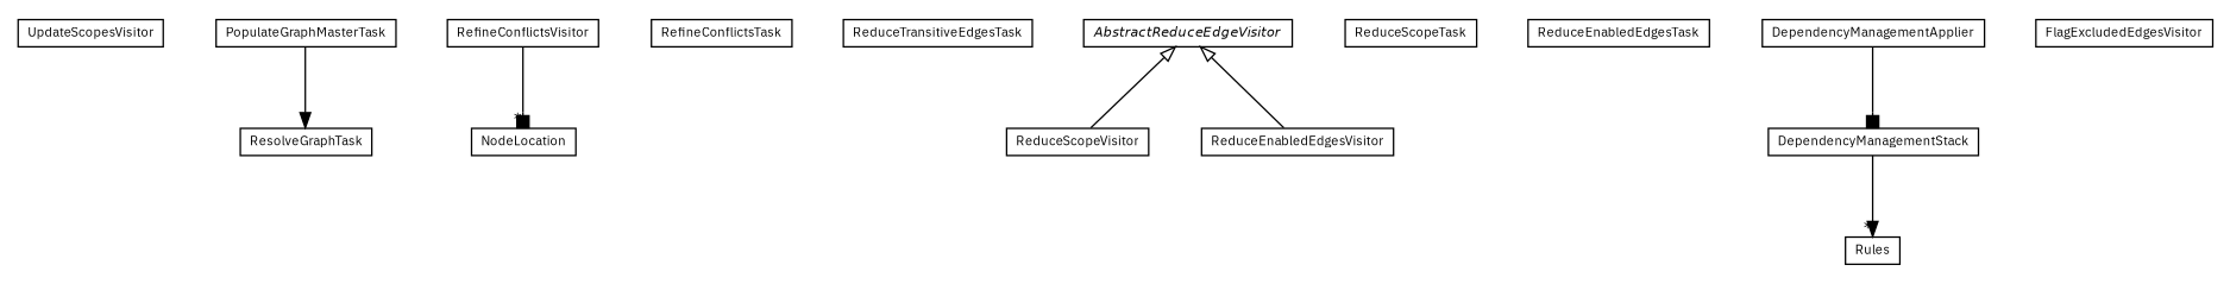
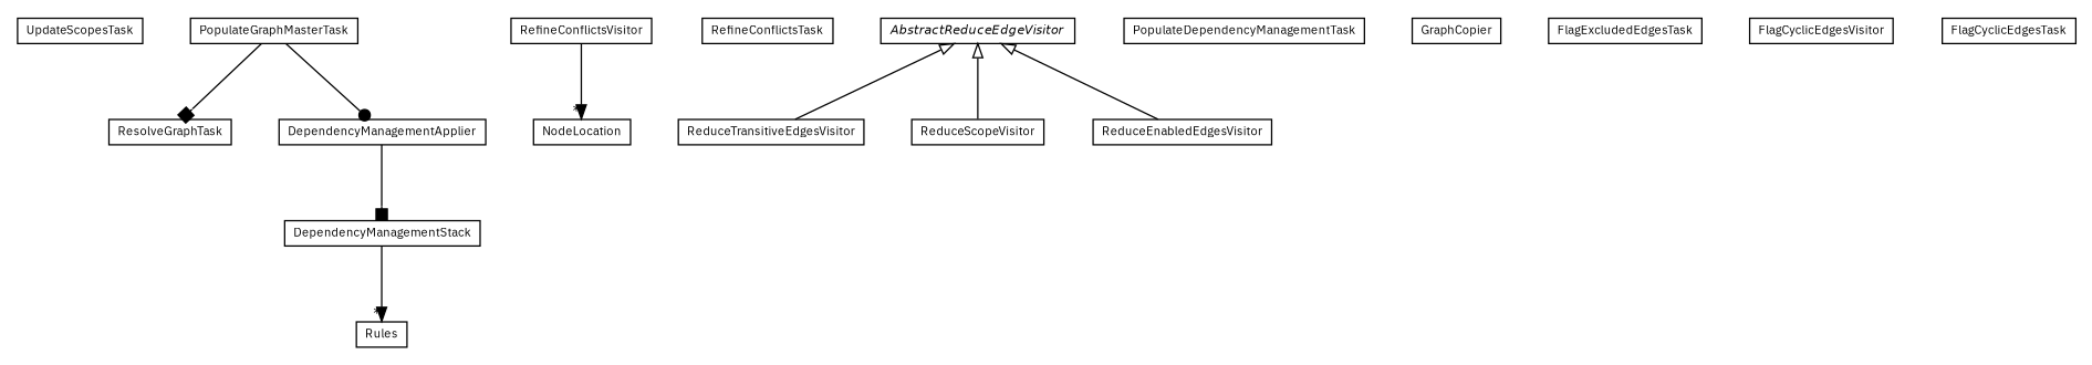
  digraph {
    fontname="IBM Plex Sans"
    node [fontcolor=black fontname="IBM Plex Sans" fontsize=9.0 shape=plaintext]
    edge [color=black fontcolor=black fontname="IBM Plex Sans" fontsize=10.0 headport=p labelfontname=Helvetica labelfontsize=10 tailport=p]
-   n1 [label=<<table border="0" cellborder="1" cellspacing="0" cellpadding="2" port="p" href="./UpdateScopesVisitor.html"> 		<tr><td><table border="0" cellspacing="0" cellpadding="1"> 			<tr><td> UpdateScopesVisitor </td></tr> 		</table></td></tr> 		</table>>]
+   n2 [label=<<table border="0" cellborder="1" cellspacing="0" cellpadding="2" port="p" href="./UpdateScopesTask.html"> 		<tr><td><table border="0" cellspacing="0" cellpadding="1"> 			<tr><td> UpdateScopesTask </td></tr> 		</table></td></tr> 		</table>>]
    n3 [label=<<table border="0" cellborder="1" cellspacing="0" cellpadding="2" port="p" href="./ResolveGraphTask.html"> 		<tr><td><table border="0" cellspacing="0" cellpadding="1"> 			<tr><td> ResolveGraphTask </td></tr> 		</table></td></tr> 		</table>>]
    n4 [label=<<table border="0" cellborder="1" cellspacing="0" cellpadding="2" port="p" href="./RefineConflictsVisitor.html"> 		<tr><td><table border="0" cellspacing="0" cellpadding="1"> 			<tr><td> RefineConflictsVisitor </td></tr> 		</table></td></tr> 		</table>>]
    n5 [label=<<table border="0" cellborder="1" cellspacing="0" cellpadding="2" port="p" href="http://java.sun.com/j2se/1.4.2/docs/api/org/apache/maven/archiva/dependency/graph/tasks/RefineConflictsVisitor/NodeLocation.html"> 		<tr><td><table border="0" cellspacing="0" cellpadding="1"> 			<tr><td> NodeLocation </td></tr> 		</table></td></tr> 		</table>>]
    n6 [label=<<table border="0" cellborder="1" cellspacing="0" cellpadding="2" port="p" href="./RefineConflictsTask.html"> 		<tr><td><table border="0" cellspacing="0" cellpadding="1"> 			<tr><td> RefineConflictsTask </td></tr> 		</table></td></tr> 		</table>>]
-   n8 [label=<<table border="0" cellborder="1" cellspacing="0" cellpadding="2" port="p" href="./ReduceTransitiveEdgesTask.html"> 		<tr><td><table border="0" cellspacing="0" cellpadding="1"> 			<tr><td> ReduceTransitiveEdgesTask </td></tr> 		</table></td></tr> 		</table>>]
+   n7 [label=<<table border="0" cellborder="1" cellspacing="0" cellpadding="2" port="p" href="./ReduceTransitiveEdgesVisitor.html"> 		<tr><td><table border="0" cellspacing="0" cellpadding="1"> 			<tr><td> ReduceTransitiveEdgesVisitor </td></tr> 		</table></td></tr> 		</table>>]
    n9 [label=<<table border="0" cellborder="1" cellspacing="0" cellpadding="2" port="p" href="./ReduceScopeVisitor.html"> 		<tr><td><table border="0" cellspacing="0" cellpadding="1"> 			<tr><td> ReduceScopeVisitor </td></tr> 		</table></td></tr> 		</table>>]
-   n10 [label=<<table border="0" cellborder="1" cellspacing="0" cellpadding="2" port="p" href="./ReduceScopeTask.html"> 		<tr><td><table border="0" cellspacing="0" cellpadding="1"> 			<tr><td> ReduceScopeTask </td></tr> 		</table></td></tr> 		</table>>]
    n11 [label=<<table border="0" cellborder="1" cellspacing="0" cellpadding="2" port="p" href="./ReduceEnabledEdgesVisitor.html"> 		<tr><td><table border="0" cellspacing="0" cellpadding="1"> 			<tr><td> ReduceEnabledEdgesVisitor </td></tr> 		</table></td></tr> 		</table>>]
-   n12 [label=<<table border="0" cellborder="1" cellspacing="0" cellpadding="2" port="p" href="./ReduceEnabledEdgesTask.html"> 		<tr><td><table border="0" cellspacing="0" cellpadding="1"> 			<tr><td> ReduceEnabledEdgesTask </td></tr> 		</table></td></tr> 		</table>>]
    n13 [label=<<table border="0" cellborder="1" cellspacing="0" cellpadding="2" port="p" href="./PopulateGraphMasterTask.html"> 		<tr><td><table border="0" cellspacing="0" cellpadding="1"> 			<tr><td> PopulateGraphMasterTask </td></tr> 		</table></td></tr> 		</table>>]
    n14 [label=<<table border="0" cellborder="1" cellspacing="0" cellpadding="2" port="p" href="./DependencyManagementApplier.html"> 		<tr><td><table border="0" cellspacing="0" cellpadding="1"> 			<tr><td> DependencyManagementApplier </td></tr> 		</table></td></tr> 		</table>>]
    n15 [label=<<table border="0" cellborder="1" cellspacing="0" cellpadding="2" port="p" href="./DependencyManagementStack.html"> 		<tr><td><table border="0" cellspacing="0" cellpadding="1"> 			<tr><td> DependencyManagementStack </td></tr> 		</table></td></tr> 		</table>>]
-   n18 [label=<<table border="0" cellborder="1" cellspacing="0" cellpadding="2" port="p" href="./FlagExcludedEdgesVisitor.html"> 		<tr><td><table border="0" cellspacing="0" cellpadding="1"> 			<tr><td> FlagExcludedEdgesVisitor </td></tr> 		</table></td></tr> 		</table>>]
+   n16 [label=<<table border="0" cellborder="1" cellspacing="0" cellpadding="2" port="p" href="./PopulateDependencyManagementTask.html"> 		<tr><td><table border="0" cellspacing="0" cellpadding="1"> 			<tr><td> PopulateDependencyManagementTask </td></tr> 		</table></td></tr> 		</table>>]
+   n17 [label=<<table border="0" cellborder="1" cellspacing="0" cellpadding="2" port="p" href="./GraphCopier.html"> 		<tr><td><table border="0" cellspacing="0" cellpadding="1"> 			<tr><td> GraphCopier </td></tr> 		</table></td></tr> 		</table>>]
+   n19 [label=<<table border="0" cellborder="1" cellspacing="0" cellpadding="2" port="p" href="./FlagExcludedEdgesTask.html"> 		<tr><td><table border="0" cellspacing="0" cellpadding="1"> 			<tr><td> FlagExcludedEdgesTask </td></tr> 		</table></td></tr> 		</table>>]
+   n20 [label=<<table border="0" cellborder="1" cellspacing="0" cellpadding="2" port="p" href="./FlagCyclicEdgesVisitor.html"> 		<tr><td><table border="0" cellspacing="0" cellpadding="1"> 			<tr><td> FlagCyclicEdgesVisitor </td></tr> 		</table></td></tr> 		</table>>]
+   n21 [label=<<table border="0" cellborder="1" cellspacing="0" cellpadding="2" port="p" href="./FlagCyclicEdgesTask.html"> 		<tr><td><table border="0" cellspacing="0" cellpadding="1"> 			<tr><td> FlagCyclicEdgesTask </td></tr> 		</table></td></tr> 		</table>>]
    n22 [label=<<table border="0" cellborder="1" cellspacing="0" cellpadding="2" port="p" href="./DependencyManagementStack.Rules.html"> 		<tr><td><table border="0" cellspacing="0" cellpadding="1"> 			<tr><td> Rules </td></tr> 		</table></td></tr> 		</table>>]
    n23 [label=<<table border="0" cellborder="1" cellspacing="0" cellpadding="2" port="p" href="./AbstractReduceEdgeVisitor.html"> 		<tr><td><table border="0" cellspacing="0" cellpadding="1"> 			<tr><td><font face="Helvetica-Oblique"> AbstractReduceEdgeVisitor </font></td></tr> 		</table></td></tr> 		</table>>]
-   n4 -> n5 [arrowhead=box headlabel="*"]
-   n13 -> n3 [arrowhead=normal]
+   n4 -> n5 [arrowhead=normal headlabel="*"]
+   n13 -> n3 [arrowhead=box]
+   n13 -> n14 [arrowhead=dot]
    n14 -> n15 [arrowhead=box]
    n15 -> n22 [arrowhead=normal headlabel="*"]
+   n23 -> n7 [arrowtail=empty dir=back fontsize=10 color="" fontcolor=""]
    n23 -> n9 [arrowtail=empty dir=back fontsize=10 color="" fontcolor=""]
    n23 -> n11 [arrowtail=empty dir=back fontsize=10 color="" fontcolor=""]
  }
